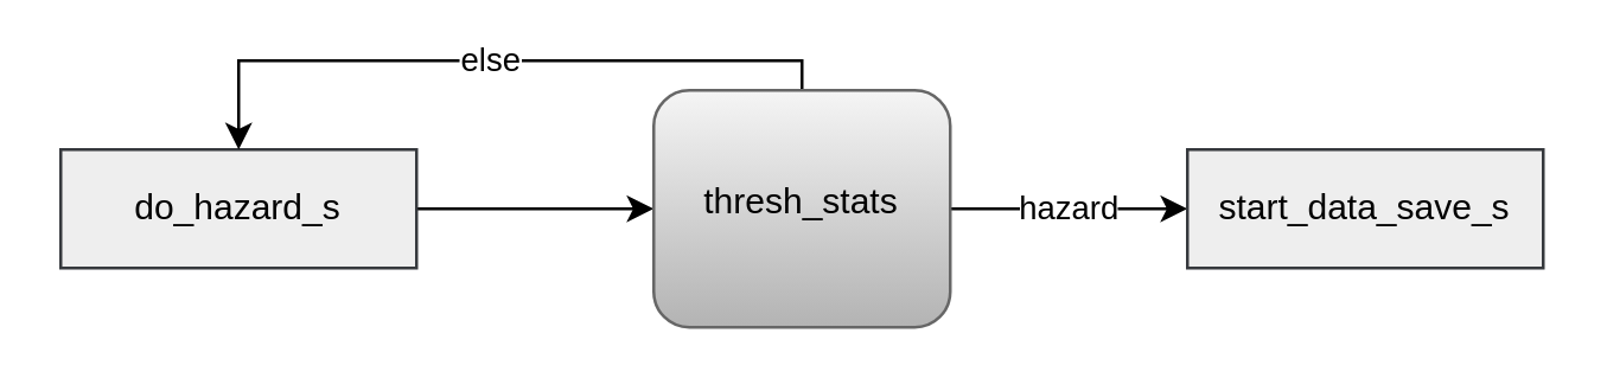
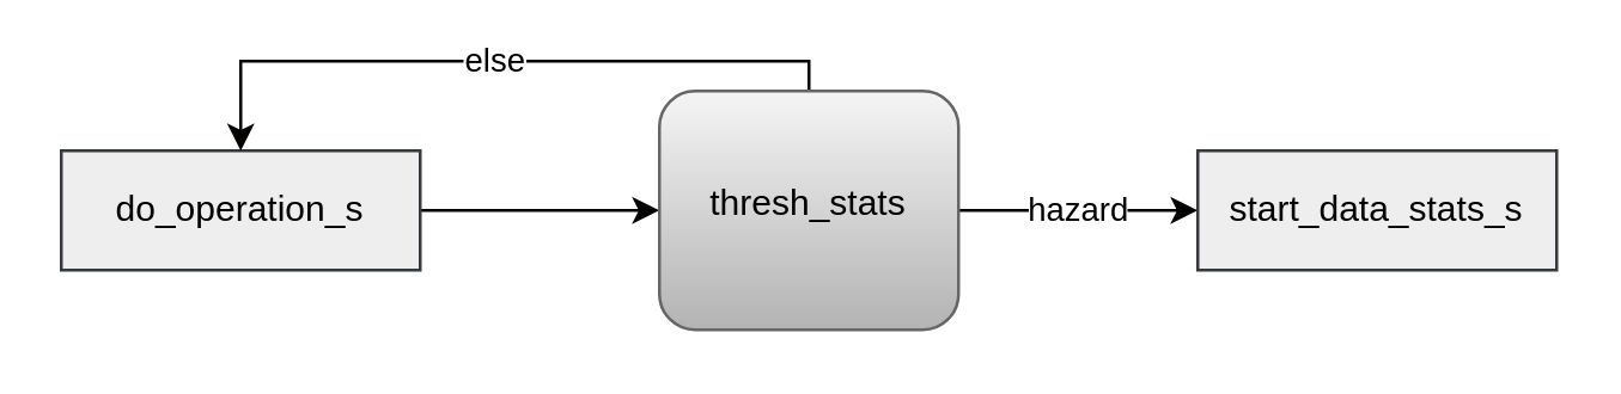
  <mxCell id="0" />
  <mxCell id="1" parent="0" />
  <mxCell id="2" style="edgeStyle=orthogonalEdgeStyle;rounded=0;orthogonalLoop=1;jettySize=auto;html=1;exitX=1;exitY=0.5;exitDx=0;exitDy=0;entryX=0;entryY=0.5;entryDx=0;entryDy=0;" edge="1" parent="1" source="3" target="6"><mxGeometry relative="1" as="geometry" /></mxCell>
- <mxCell id="3" value="do_hazard_s" style="rounded=0;whiteSpace=wrap;html=1;fontSize=12;glass=0;strokeWidth=1;shadow=0;fillColor=#eeeeee;strokeColor=#36393d;" vertex="1" parent="1"><mxGeometry x="20" y="50" width="120" height="40" as="geometry" /></mxCell>
+ <mxCell id="3" value="do_operation_s" style="rounded=0;whiteSpace=wrap;html=1;fontSize=12;glass=0;strokeWidth=1;shadow=0;fillColor=#eeeeee;strokeColor=#36393d;" vertex="1" parent="1"><mxGeometry x="20" y="50" width="120" height="40" as="geometry" /></mxCell>
  <mxCell id="4" value="else" style="edgeStyle=orthogonalEdgeStyle;rounded=0;orthogonalLoop=1;jettySize=auto;html=1;exitX=0.5;exitY=0;exitDx=0;exitDy=0;" edge="1" parent="1" source="6"><mxGeometry relative="1" as="geometry"><Array as="points"><mxPoint x="270" y="20" /><mxPoint x="80" y="20" /></Array><mxPoint x="80" y="50" as="targetPoint" /></mxGeometry></mxCell>
  <mxCell id="5" value="hazard" style="edgeStyle=orthogonalEdgeStyle;rounded=0;orthogonalLoop=1;jettySize=auto;html=1;exitX=1;exitY=0.5;exitDx=0;exitDy=0;entryX=0;entryY=0.5;entryDx=0;entryDy=0;" edge="1" parent="1" source="6" target="7"><mxGeometry relative="1" as="geometry" /></mxCell>
  <mxCell id="6" value="thresh_stats" style="whiteSpace=wrap;html=1;shadow=0;fontFamily=Helvetica;fontSize=12;align=center;strokeWidth=1;spacing=6;spacingTop=-4;fillColor=#f5f5f5;strokeColor=#666666;gradientColor=#b3b3b3;rounded=1;" vertex="1" parent="1"><mxGeometry x="220" y="30" width="100" height="80" as="geometry" /></mxCell>
- <mxCell id="7" value="start_data_save_s" style="rounded=0;whiteSpace=wrap;html=1;fontSize=12;glass=0;strokeWidth=1;shadow=0;fillColor=#eeeeee;strokeColor=#36393d;" vertex="1" parent="1"><mxGeometry x="400" y="50" width="120" height="40" as="geometry" /></mxCell>
+ <mxCell id="7" value="start_data_stats_s" style="rounded=0;whiteSpace=wrap;html=1;fontSize=12;glass=0;strokeWidth=1;shadow=0;fillColor=#eeeeee;strokeColor=#36393d;" vertex="1" parent="1"><mxGeometry x="400" y="50" width="120" height="40" as="geometry" /></mxCell>
